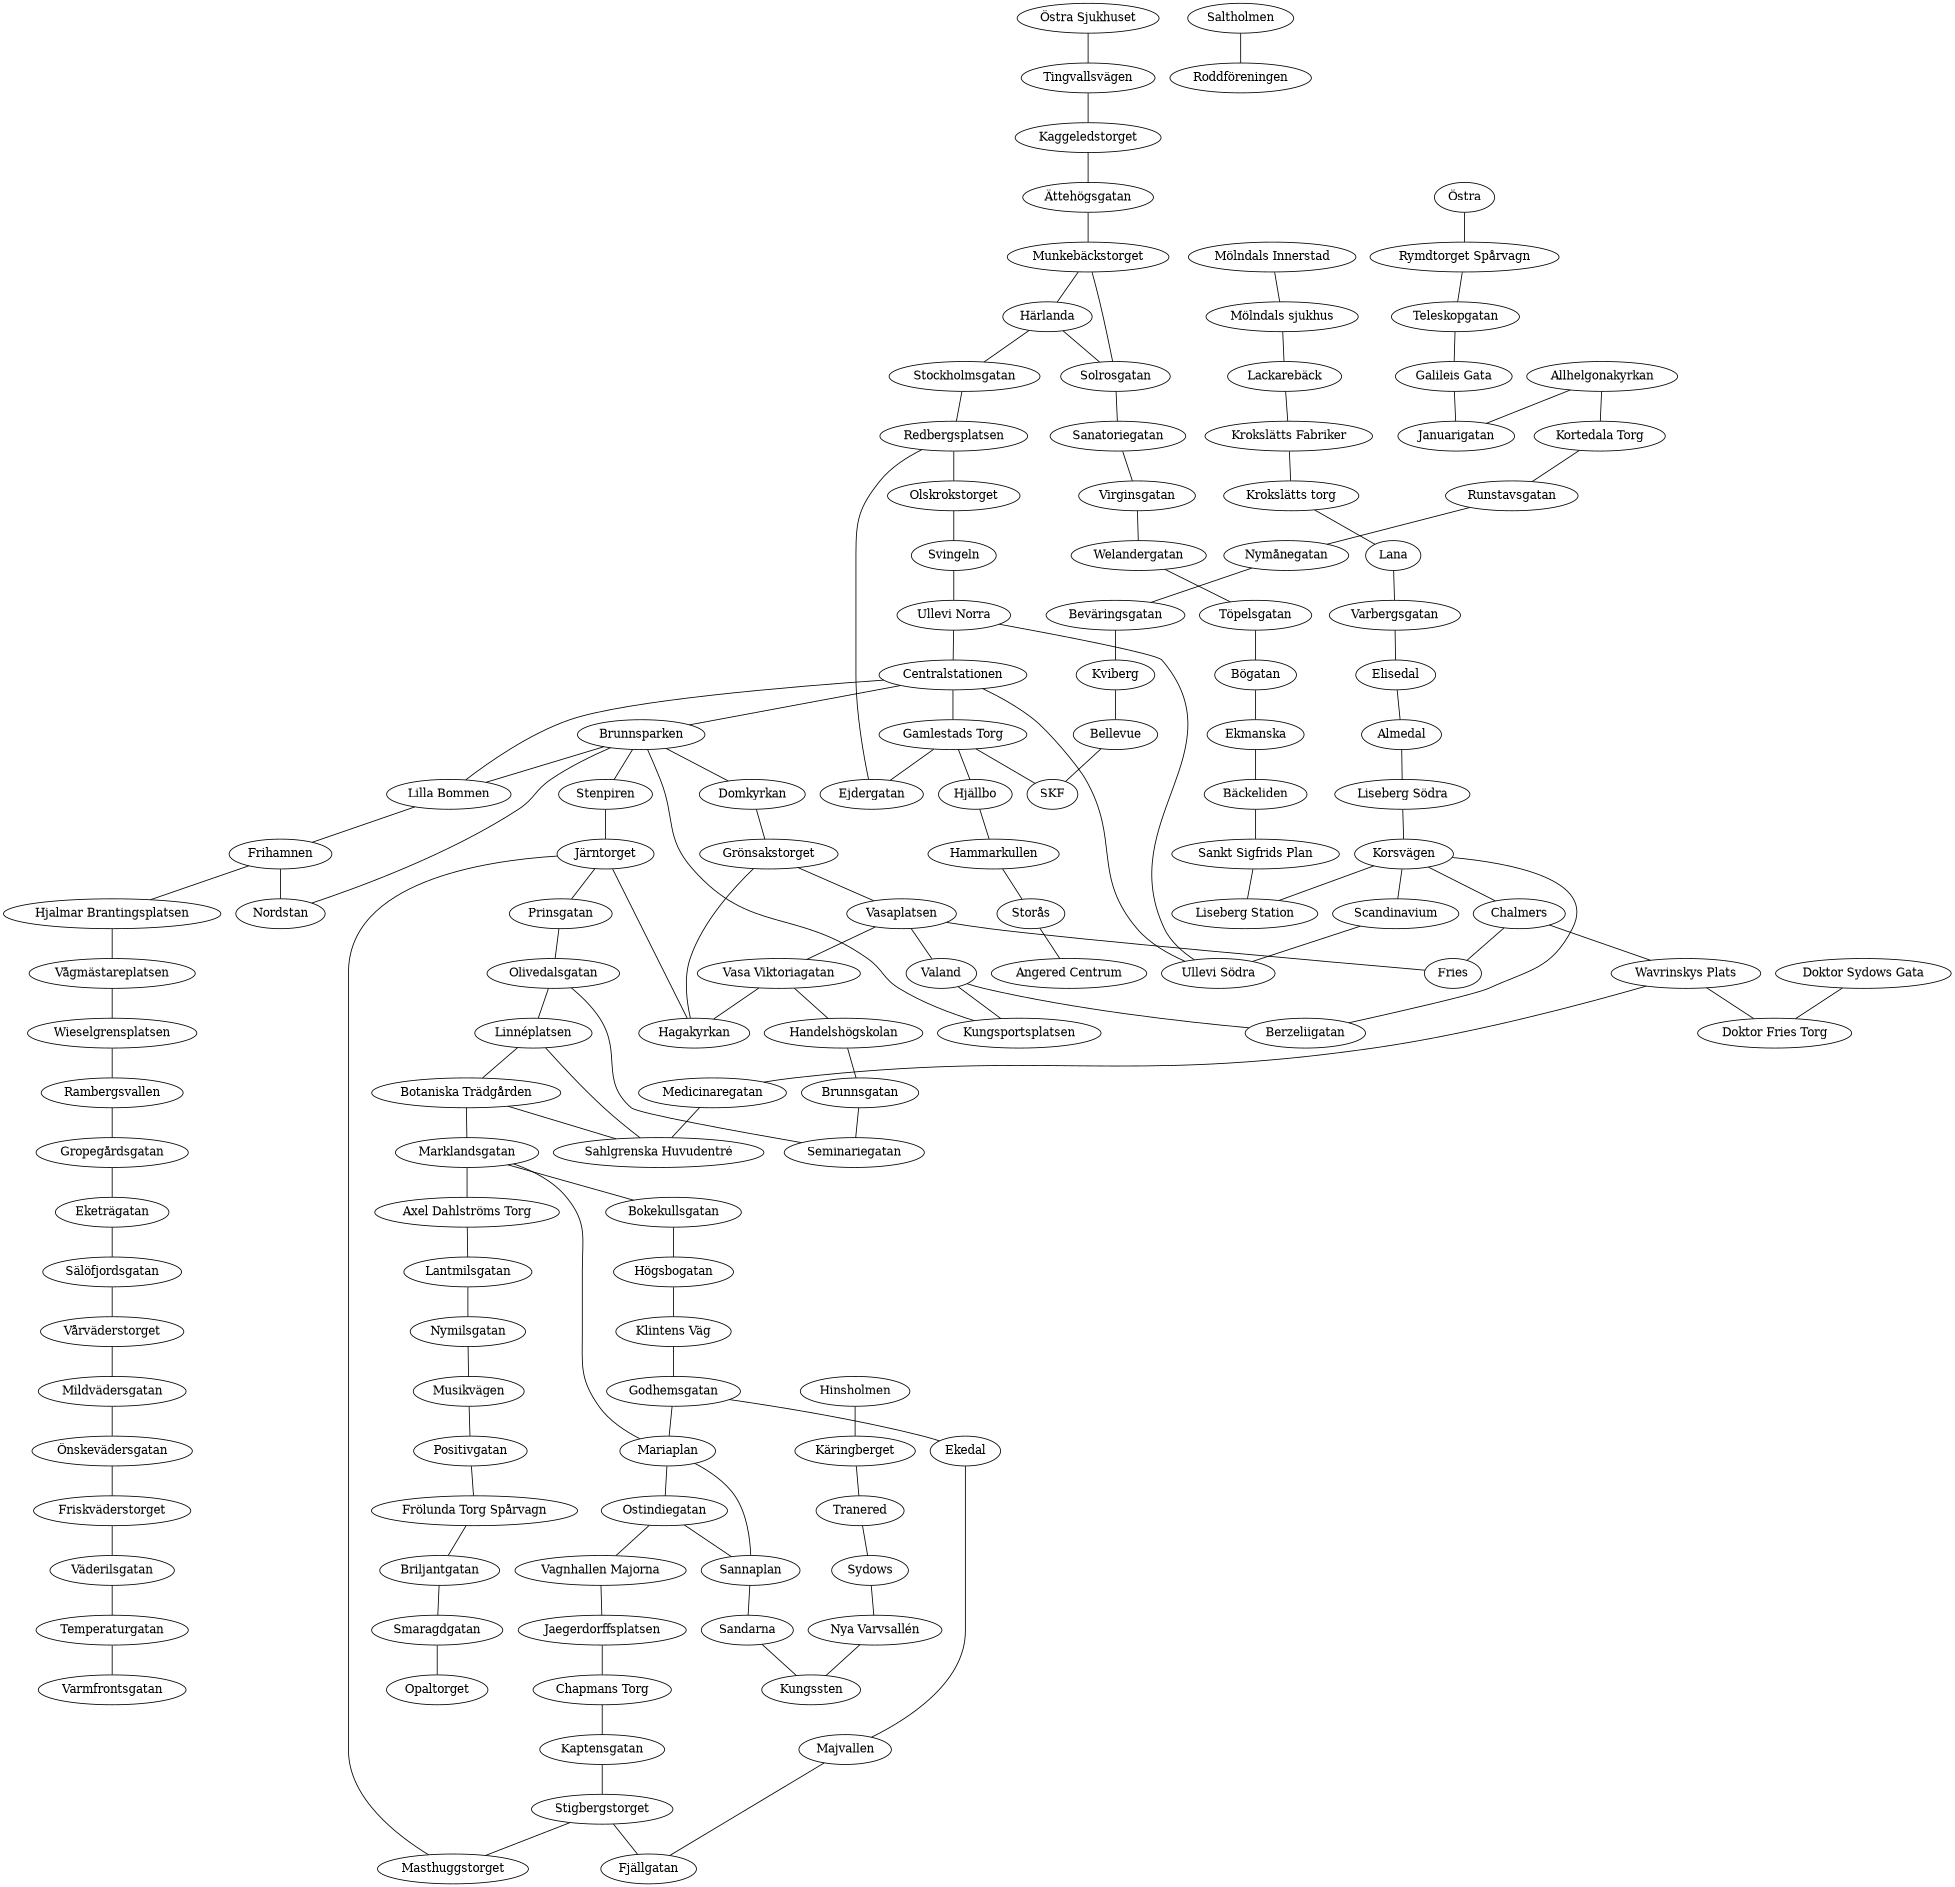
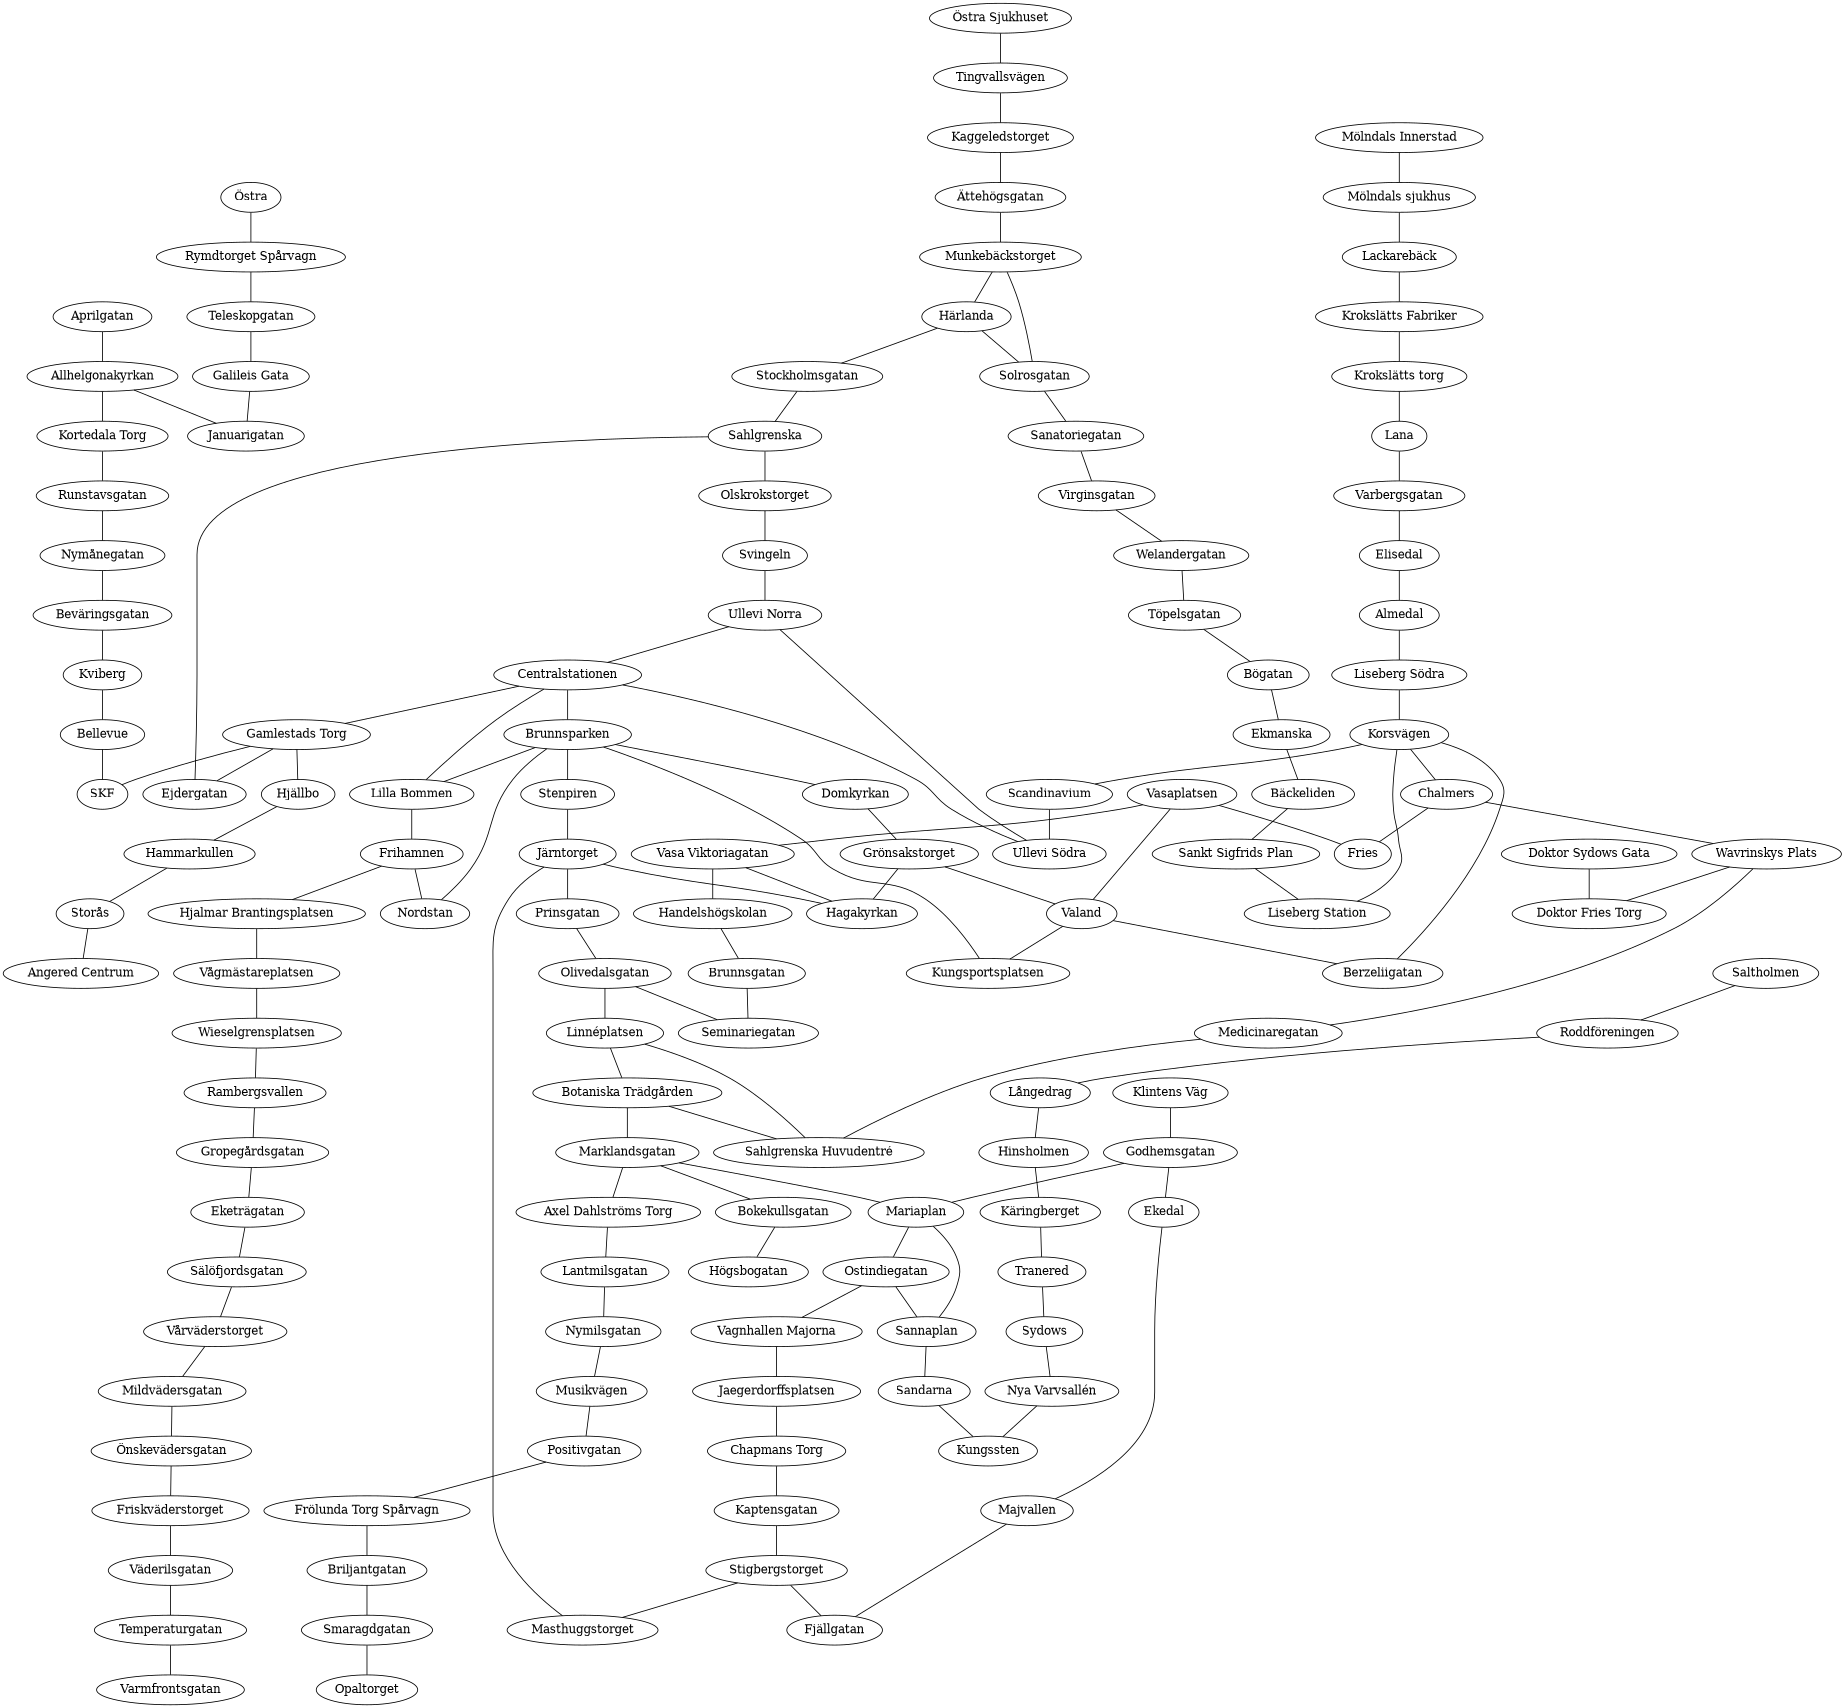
  graph {
    "Östra Sjukhuset"
    "Tingvallsvägen"
    Kaggeledstorget
    "Ättehögsgatan"
    "Munkebäckstorget"
    "Härlanda"
    Solrosgatan
    Stockholmsgatan
    Sanatoriegatan
-   Redbergsplatsen
+   Redbergsplatsen [label=Sahlgrenska]
    Olskrokstorget
    Ejdergatan
    Svingeln
    "Ullevi Norra"
    Centralstationen
    "Ullevi Södra"
    Brunnsparken
    "Gamlestads Torg"
    "Lilla Bommen"
    Stenpiren
    Domkyrkan
    Kungsportsplatsen
    Nordstan
    "Hjällbo"
    SKF
    Frihamnen
    "Järntorget"
    "Grönsakstorget"
    Prinsgatan
    Masthuggstorget
    Hagakyrkan
    Olivedalsgatan
    "Linnéplatsen"
    Seminariegatan
    "Botaniska Trädgården"
    "Sahlgrenska Huvudentré"
    Marklandsgatan
    "Axel Dahlströms Torg"
    Bokekullsgatan
    Mariaplan
    Lantmilsgatan
    "Högsbogatan"
    Ostindiegatan
    Sannaplan
    Nymilsgatan
    "Musikvägen"
    Positivgatan
    "Frölunda Torg Spårvagn"
    Briljantgatan
    Smaragdgatan
    Opaltorget
    "Mölndals Innerstad"
    "Mölndals sjukhus"
    "Lackarebäck"
    "Krokslätts Fabriker"
    "Krokslätts torg"
    Lana
    Varbergsgatan
    Elisedal
    Almedal
    "Liseberg Södra"
    "Korsvägen"
    Scandinavium
    Berzeliigatan
    "Liseberg Station"
    Chalmers
    n67 [label=Fries]
    "Wavrinskys Plats"
    Vasaplatsen
    "Vasa Viktoriagatan"
    Valand
    "Handelshögskolan"
    Brunnsgatan
    "Klintens Väg"
    Godhemsgatan
    Ekedal
    Majvallen
    "Vagnhallen Majorna"
    Sandarna
    Jaegerdorffsplatsen
    "Chapmans Torg"
    Kaptensgatan
    Stigbergstorget
    "Fjällgatan"
    Virginsgatan
    Welandergatan
    Hammarkullen
    "Storås"
    "Angered Centrum"
    "Töpelsgatan"
    "Bögatan"
    Ekmanska
    "Bäckeliden"
    "Sankt Sigfrids Plan"
    "Hjalmar Brantingsplatsen"
    "Vågmästareplatsen"
    Wieselgrensplatsen
    Rambergsvallen
    "Gropegårdsgatan"
    "Eketrägatan"
    "Sälöfjordsgatan"
    "Vårväderstorget"
    "Mildvädersgatan"
    "Önskevädersgatan"
    "Friskväderstorget"
    "Väderilsgatan"
    Temperaturgatan
    Varmfrontsgatan
+   Aprilgatan
    Allhelgonakyrkan
    "Kortedala Torg"
    Januarigatan
    Runstavsgatan
    "Nymånegatan"
    "Beväringsgatan"
    Kviberg
    Bellevue
    Medicinaregatan
    "Doktor Fries Torg"
    n120 [label="Östra"]
    "Rymdtorget Spårvagn"
    Teleskopgatan
    "Galileis Gata"
    Kungssten
    "Doktor Sydows Gata"
    Saltholmen
    "Roddföreningen"
+   "Långedrag"
    Hinsholmen
    "Käringberget"
    Tranered
    n132 [label=Sydows]
    "Nya Varvsallén"
    "Östra Sjukhuset" -- "Tingvallsvägen"
    "Tingvallsvägen" -- Kaggeledstorget
    Kaggeledstorget -- "Ättehögsgatan"
    "Ättehögsgatan" -- "Munkebäckstorget"
    "Munkebäckstorget" -- "Härlanda"
    "Munkebäckstorget" -- Solrosgatan
    "Härlanda" -- Solrosgatan
    "Härlanda" -- Stockholmsgatan
    Solrosgatan -- Sanatoriegatan
    Stockholmsgatan -- Redbergsplatsen
    Sanatoriegatan -- Virginsgatan
    Redbergsplatsen -- Olskrokstorget
    Redbergsplatsen -- Ejdergatan
    Olskrokstorget -- Svingeln
    Svingeln -- "Ullevi Norra"
    "Ullevi Norra" -- Centralstationen
    "Ullevi Norra" -- "Ullevi Södra"
    Centralstationen -- "Ullevi Södra"
    Centralstationen -- Brunnsparken
    Centralstationen -- "Gamlestads Torg"
    Centralstationen -- "Lilla Bommen"
    Brunnsparken -- "Lilla Bommen"
    Brunnsparken -- Stenpiren
    Brunnsparken -- Domkyrkan
    Brunnsparken -- Kungsportsplatsen
    Brunnsparken -- Nordstan
    "Gamlestads Torg" -- Ejdergatan
    "Gamlestads Torg" -- "Hjällbo"
    "Gamlestads Torg" -- SKF
    "Lilla Bommen" -- Frihamnen
    Stenpiren -- "Järntorget"
    Domkyrkan -- "Grönsakstorget"
    "Hjällbo" -- Hammarkullen
    Frihamnen -- Nordstan
    Frihamnen -- "Hjalmar Brantingsplatsen"
    "Järntorget" -- Prinsgatan
    "Järntorget" -- Masthuggstorget
    "Järntorget" -- Hagakyrkan
    "Grönsakstorget" -- Hagakyrkan
-   "Grönsakstorget" -- Vasaplatsen
+   "Grönsakstorget" -- Valand
    Prinsgatan -- Olivedalsgatan
    Olivedalsgatan -- "Linnéplatsen"
    Olivedalsgatan -- Seminariegatan
    "Linnéplatsen" -- "Botaniska Trädgården"
    "Linnéplatsen" -- "Sahlgrenska Huvudentré"
    "Botaniska Trädgården" -- "Sahlgrenska Huvudentré"
    "Botaniska Trädgården" -- Marklandsgatan
    Marklandsgatan -- "Axel Dahlströms Torg"
    Marklandsgatan -- Bokekullsgatan
    Marklandsgatan -- Mariaplan
    "Axel Dahlströms Torg" -- Lantmilsgatan
    Bokekullsgatan -- "Högsbogatan"
    Mariaplan -- Ostindiegatan
    Mariaplan -- Sannaplan
    Lantmilsgatan -- Nymilsgatan
-   "Högsbogatan" -- "Klintens Väg"
    Ostindiegatan -- Sannaplan
    Ostindiegatan -- "Vagnhallen Majorna"
    Sannaplan -- Sandarna
    Nymilsgatan -- "Musikvägen"
    "Musikvägen" -- Positivgatan
    Positivgatan -- "Frölunda Torg Spårvagn"
    "Frölunda Torg Spårvagn" -- Briljantgatan
    Briljantgatan -- Smaragdgatan
    Smaragdgatan -- Opaltorget
    "Mölndals Innerstad" -- "Mölndals sjukhus"
    "Mölndals sjukhus" -- "Lackarebäck"
    "Lackarebäck" -- "Krokslätts Fabriker"
    "Krokslätts Fabriker" -- "Krokslätts torg"
    "Krokslätts torg" -- Lana
    Lana -- Varbergsgatan
    Varbergsgatan -- Elisedal
    Elisedal -- Almedal
    Almedal -- "Liseberg Södra"
    "Liseberg Södra" -- "Korsvägen"
    "Korsvägen" -- Scandinavium
    "Korsvägen" -- Berzeliigatan
    "Korsvägen" -- "Liseberg Station"
    "Korsvägen" -- Chalmers
    Scandinavium -- "Ullevi Södra"
    Chalmers -- n67
    Chalmers -- "Wavrinskys Plats"
    "Wavrinskys Plats" -- Medicinaregatan
    "Wavrinskys Plats" -- "Doktor Fries Torg"
    Vasaplatsen -- n67
    Vasaplatsen -- "Vasa Viktoriagatan"
    Vasaplatsen -- Valand
    "Vasa Viktoriagatan" -- Hagakyrkan
    "Vasa Viktoriagatan" -- "Handelshögskolan"
    Valand -- Kungsportsplatsen
    Valand -- Berzeliigatan
    "Handelshögskolan" -- Brunnsgatan
    Brunnsgatan -- Seminariegatan
    "Klintens Väg" -- Godhemsgatan
    Godhemsgatan -- Mariaplan
    Godhemsgatan -- Ekedal
    Ekedal -- Majvallen
    Majvallen -- "Fjällgatan"
    "Vagnhallen Majorna" -- Jaegerdorffsplatsen
    Sandarna -- Kungssten
    Jaegerdorffsplatsen -- "Chapmans Torg"
    "Chapmans Torg" -- Kaptensgatan
    Kaptensgatan -- Stigbergstorget
    Stigbergstorget -- Masthuggstorget
    Stigbergstorget -- "Fjällgatan"
    Virginsgatan -- Welandergatan
    Welandergatan -- "Töpelsgatan"
    Hammarkullen -- "Storås"
    "Storås" -- "Angered Centrum"
    "Töpelsgatan" -- "Bögatan"
    "Bögatan" -- Ekmanska
    Ekmanska -- "Bäckeliden"
    "Bäckeliden" -- "Sankt Sigfrids Plan"
    "Sankt Sigfrids Plan" -- "Liseberg Station"
    "Hjalmar Brantingsplatsen" -- "Vågmästareplatsen"
    "Vågmästareplatsen" -- Wieselgrensplatsen
    Wieselgrensplatsen -- Rambergsvallen
    Rambergsvallen -- "Gropegårdsgatan"
    "Gropegårdsgatan" -- "Eketrägatan"
    "Eketrägatan" -- "Sälöfjordsgatan"
    "Sälöfjordsgatan" -- "Vårväderstorget"
    "Vårväderstorget" -- "Mildvädersgatan"
    "Mildvädersgatan" -- "Önskevädersgatan"
    "Önskevädersgatan" -- "Friskväderstorget"
    "Friskväderstorget" -- "Väderilsgatan"
    "Väderilsgatan" -- Temperaturgatan
    Temperaturgatan -- Varmfrontsgatan
+   Aprilgatan -- Allhelgonakyrkan
    Allhelgonakyrkan -- "Kortedala Torg"
    Allhelgonakyrkan -- Januarigatan
    "Kortedala Torg" -- Runstavsgatan
    Runstavsgatan -- "Nymånegatan"
    "Nymånegatan" -- "Beväringsgatan"
    "Beväringsgatan" -- Kviberg
    Kviberg -- Bellevue
    Bellevue -- SKF
    Medicinaregatan -- "Sahlgrenska Huvudentré"
    n120 -- "Rymdtorget Spårvagn"
    "Rymdtorget Spårvagn" -- Teleskopgatan
    Teleskopgatan -- "Galileis Gata"
    "Galileis Gata" -- Januarigatan
    "Doktor Sydows Gata" -- "Doktor Fries Torg"
    Saltholmen -- "Roddföreningen"
+   "Roddföreningen" -- "Långedrag"
+   "Långedrag" -- Hinsholmen
    Hinsholmen -- "Käringberget"
    "Käringberget" -- Tranered
    Tranered -- n132
    n132 -- "Nya Varvsallén"
    "Nya Varvsallén" -- Kungssten
  }
